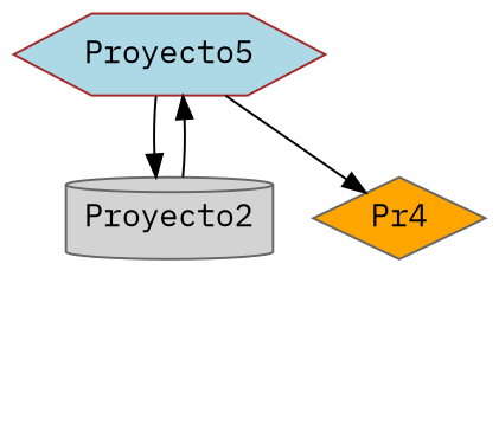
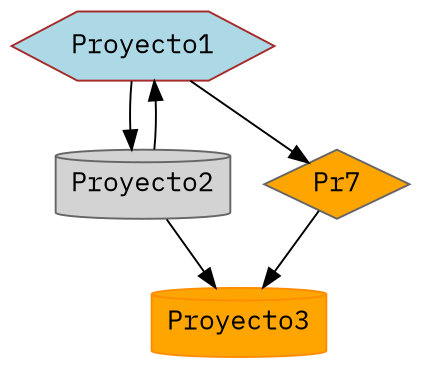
  digraph {
    fontname="IBM Plex Mono"
    node [color=gray40 fillcolor=orange fontname="IBM Plex Mono" shape=cylinder style=filled]
    edge [fontname="IBM Plex Mono"]
-   Proyecto1 [color=brown fillcolor=lightblue shape=hexagon label=Proyecto5]
+   Proyecto1 [color=brown fillcolor=lightblue shape=hexagon]
    Proyecto2 [fillcolor=lightgrey]
-   Pr4 [shape=diamond]
+   Pr4 [shape=diamond label=Pr7]
+   Proyecto3 [color=darkorange]
    Proyecto1 -> Proyecto2
    Proyecto1 -> Pr4
    Proyecto2 -> Proyecto1
+   Proyecto2 -> Proyecto3
+   Pr4 -> Proyecto3
  }
